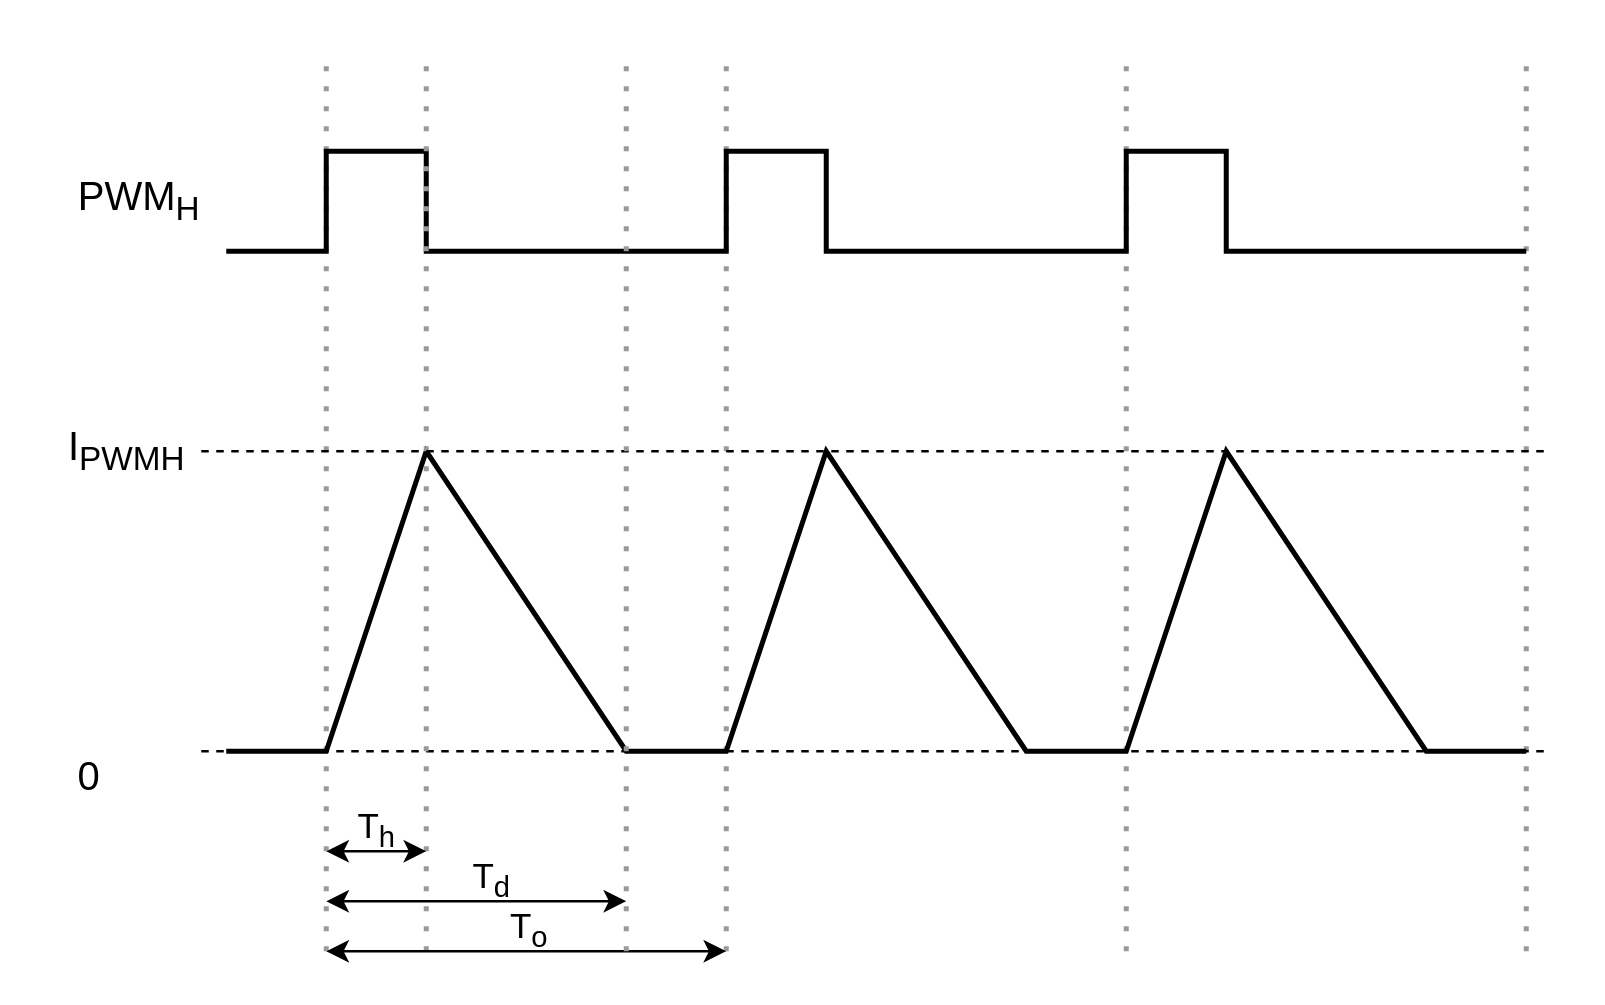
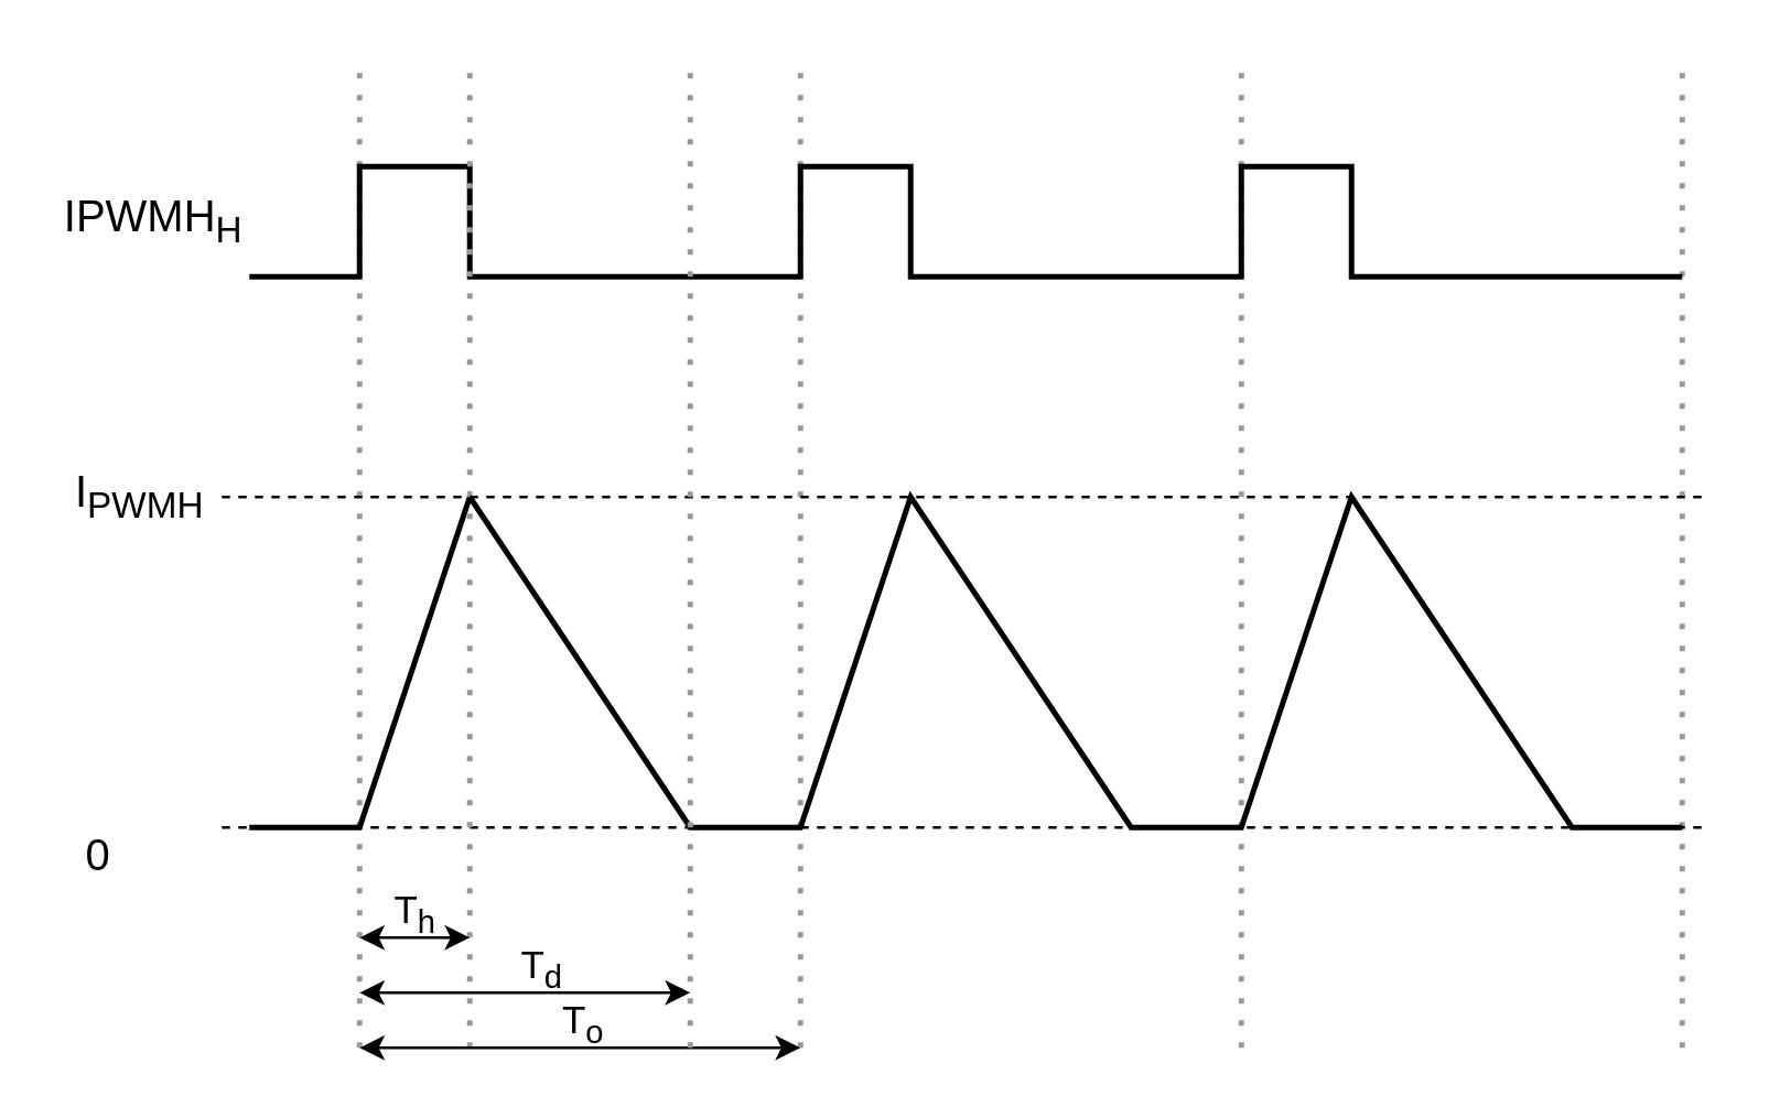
  <mxCell id="0" />
  <mxCell id="1" parent="0" />
  <mxCell id="2" value="" style="endArrow=none;dashed=1;html=1;dashPattern=1 3;strokeWidth=2;rounded=0;strokeColor=#999999;" parent="1" edge="1"><mxGeometry width="50" height="50" relative="1" as="geometry"><mxPoint x="130" y="380" as="sourcePoint" /><mxPoint x="130" y="20" as="targetPoint" /></mxGeometry></mxCell>
  <mxCell id="3" value="" style="endArrow=none;dashed=1;html=1;dashPattern=1 3;strokeWidth=2;rounded=0;strokeColor=#999999;" parent="1" edge="1"><mxGeometry width="50" height="50" relative="1" as="geometry"><mxPoint x="290" y="380" as="sourcePoint" /><mxPoint x="290" y="20" as="targetPoint" /></mxGeometry></mxCell>
  <mxCell id="4" value="" style="endArrow=none;dashed=1;html=1;dashPattern=1 3;strokeWidth=2;rounded=0;strokeColor=#999999;" parent="1" edge="1"><mxGeometry width="50" height="50" relative="1" as="geometry"><mxPoint x="450" y="380" as="sourcePoint" /><mxPoint x="450" y="20" as="targetPoint" /></mxGeometry></mxCell>
  <mxCell id="5" value="" style="endArrow=none;dashed=1;html=1;dashPattern=1 3;strokeWidth=2;rounded=0;strokeColor=#999999;" parent="1" edge="1"><mxGeometry width="50" height="50" relative="1" as="geometry"><mxPoint x="610" y="380" as="sourcePoint" /><mxPoint x="610" y="20" as="targetPoint" /></mxGeometry></mxCell>
  <mxCell id="6" value="" style="endArrow=none;html=1;rounded=0;strokeWidth=2;" parent="1" edge="1"><mxGeometry width="50" height="50" relative="1" as="geometry"><mxPoint x="90" y="100" as="sourcePoint" /><mxPoint x="610" y="100" as="targetPoint" /><Array as="points"><mxPoint x="130" y="100" /><mxPoint x="130" y="60" /><mxPoint x="170" y="60" /><mxPoint x="170" y="100" /><mxPoint x="290" y="100" /><mxPoint x="290" y="60" /><mxPoint x="330" y="60" /><mxPoint x="330" y="100" /><mxPoint x="450" y="100" /><mxPoint x="450" y="60" /><mxPoint x="490" y="60" /><mxPoint x="490" y="100" /></Array></mxGeometry></mxCell>
  <mxCell id="7" value="" style="endArrow=none;html=1;rounded=0;strokeWidth=2;" parent="1" edge="1"><mxGeometry width="50" height="50" relative="1" as="geometry"><mxPoint x="90" y="300" as="sourcePoint" /><mxPoint x="610" y="300" as="targetPoint" /><Array as="points"><mxPoint x="130" y="300" /><mxPoint x="170" y="180" /><mxPoint x="250" y="300" /><mxPoint x="290" y="300" /><mxPoint x="330" y="180" /><mxPoint x="410" y="300" /><mxPoint x="450" y="300" /><mxPoint x="490" y="180" /><mxPoint x="570" y="300" /></Array></mxGeometry></mxCell>
  <mxCell id="8" value="" style="endArrow=none;html=1;rounded=0;dashed=1;" parent="1" edge="1"><mxGeometry width="50" height="50" relative="1" as="geometry"><mxPoint x="80" y="300" as="sourcePoint" /><mxPoint x="620" y="300" as="targetPoint" /></mxGeometry></mxCell>
  <mxCell id="9" value="" style="endArrow=none;dashed=1;html=1;dashPattern=1 3;strokeWidth=2;rounded=0;strokeColor=#999999;" parent="1" edge="1"><mxGeometry width="50" height="50" relative="1" as="geometry"><mxPoint x="170" y="380" as="sourcePoint" /><mxPoint x="170" y="20" as="targetPoint" /></mxGeometry></mxCell>
  <mxCell id="10" value="" style="endArrow=classic;startArrow=classic;html=1;rounded=0;" parent="1" edge="1"><mxGeometry width="50" height="50" relative="1" as="geometry"><mxPoint x="130" y="340" as="sourcePoint" /><mxPoint x="170" y="340" as="targetPoint" /></mxGeometry></mxCell>
  <mxCell id="11" value="&lt;font style=&quot;font-size: 14px;&quot;&gt;T&lt;sub&gt;h&lt;/sub&gt;&lt;/font&gt;" style="edgeLabel;html=1;align=center;verticalAlign=middle;resizable=0;points=[];labelBackgroundColor=none;" parent="10" vertex="1" connectable="0"><mxGeometry x="0.15" y="-2" relative="1" as="geometry"><mxPoint x="-4" y="-12" as="offset" /></mxGeometry></mxCell>
  <mxCell id="12" value="" style="endArrow=classic;startArrow=classic;html=1;rounded=0;" parent="1" edge="1"><mxGeometry width="50" height="50" relative="1" as="geometry"><mxPoint x="130" y="380" as="sourcePoint" /><mxPoint x="290" y="380" as="targetPoint" /></mxGeometry></mxCell>
  <mxCell id="13" value="&lt;font style=&quot;font-size: 14px;&quot;&gt;T&lt;sub&gt;o&lt;/sub&gt;&lt;/font&gt;" style="edgeLabel;html=1;align=center;verticalAlign=middle;resizable=0;points=[];labelBackgroundColor=none;" parent="12" vertex="1" connectable="0"><mxGeometry x="0.003" relative="1" as="geometry"><mxPoint y="-10" as="offset" /></mxGeometry></mxCell>
- <mxCell id="14" value="&lt;font style=&quot;font-size: 16px;&quot;&gt;PWM&lt;sub&gt;H&lt;/sub&gt;&lt;/font&gt;" style="text;html=1;align=center;verticalAlign=middle;resizable=0;points=[];autosize=1;strokeColor=none;fillColor=none;" parent="1" vertex="1"><mxGeometry x="20" y="60" width="70" height="40" as="geometry" /></mxCell>
+ <mxCell id="14" value="&lt;font style=&quot;font-size: 16px;&quot;&gt;IPWMH&lt;sub&gt;H&lt;/sub&gt;&lt;/font&gt;" style="text;html=1;align=center;verticalAlign=middle;resizable=0;points=[];autosize=1;strokeColor=none;fillColor=none;" parent="1" vertex="1"><mxGeometry x="20" y="60" width="70" height="40" as="geometry" /></mxCell>
  <mxCell id="15" value="" style="endArrow=none;html=1;rounded=0;dashed=1;" parent="1" edge="1"><mxGeometry width="50" height="50" relative="1" as="geometry"><mxPoint x="80" y="180" as="sourcePoint" /><mxPoint x="620" y="180" as="targetPoint" /></mxGeometry></mxCell>
  <mxCell id="16" value="&lt;font style=&quot;font-size: 16px;&quot;&gt;I&lt;sub&gt;PWMH&lt;/sub&gt;&lt;/font&gt;" style="text;html=1;align=center;verticalAlign=middle;resizable=0;points=[];autosize=1;strokeColor=none;fillColor=none;" parent="1" vertex="1"><mxGeometry x="20" y="160" width="60" height="40" as="geometry" /></mxCell>
  <mxCell id="17" value="&lt;font style=&quot;font-size: 16px;&quot;&gt;0&lt;/font&gt;" style="text;html=1;align=center;verticalAlign=middle;resizable=0;points=[];autosize=1;strokeColor=none;fillColor=none;" parent="1" vertex="1"><mxGeometry x="20" y="295" width="30" height="30" as="geometry" /></mxCell>
  <mxCell id="18" value="" style="endArrow=classic;startArrow=classic;html=1;rounded=0;" edge="1" parent="1"><mxGeometry width="50" height="50" relative="1" as="geometry"><mxPoint x="130" y="360" as="sourcePoint" /><mxPoint x="250" y="360" as="targetPoint" /></mxGeometry></mxCell>
  <mxCell id="19" value="&lt;font style=&quot;font-size: 14px;&quot;&gt;T&lt;sub&gt;d&lt;/sub&gt;&lt;/font&gt;" style="edgeLabel;html=1;align=center;verticalAlign=middle;resizable=0;points=[];labelBackgroundColor=none;" vertex="1" connectable="0" parent="18"><mxGeometry x="0.15" y="-2" relative="1" as="geometry"><mxPoint x="-4" y="-12" as="offset" /></mxGeometry></mxCell>
  <mxCell id="20" value="" style="endArrow=none;dashed=1;html=1;dashPattern=1 3;strokeWidth=2;rounded=0;strokeColor=#999999;" edge="1" parent="1"><mxGeometry width="50" height="50" relative="1" as="geometry"><mxPoint x="250" y="380" as="sourcePoint" /><mxPoint x="250" y="20" as="targetPoint" /></mxGeometry></mxCell>
